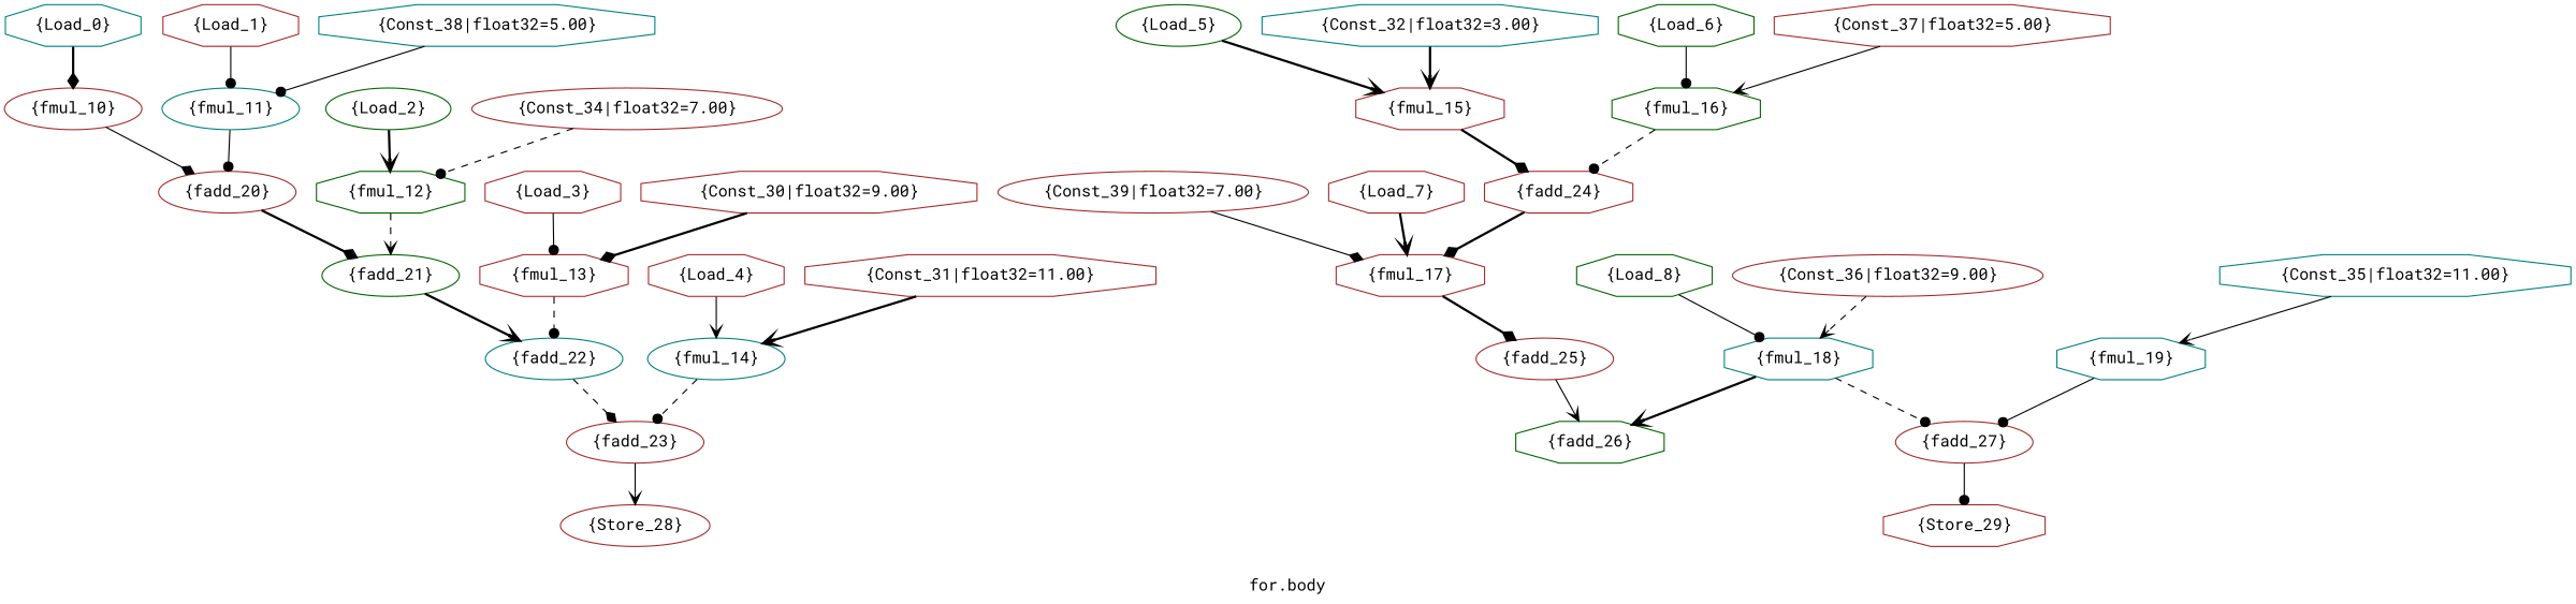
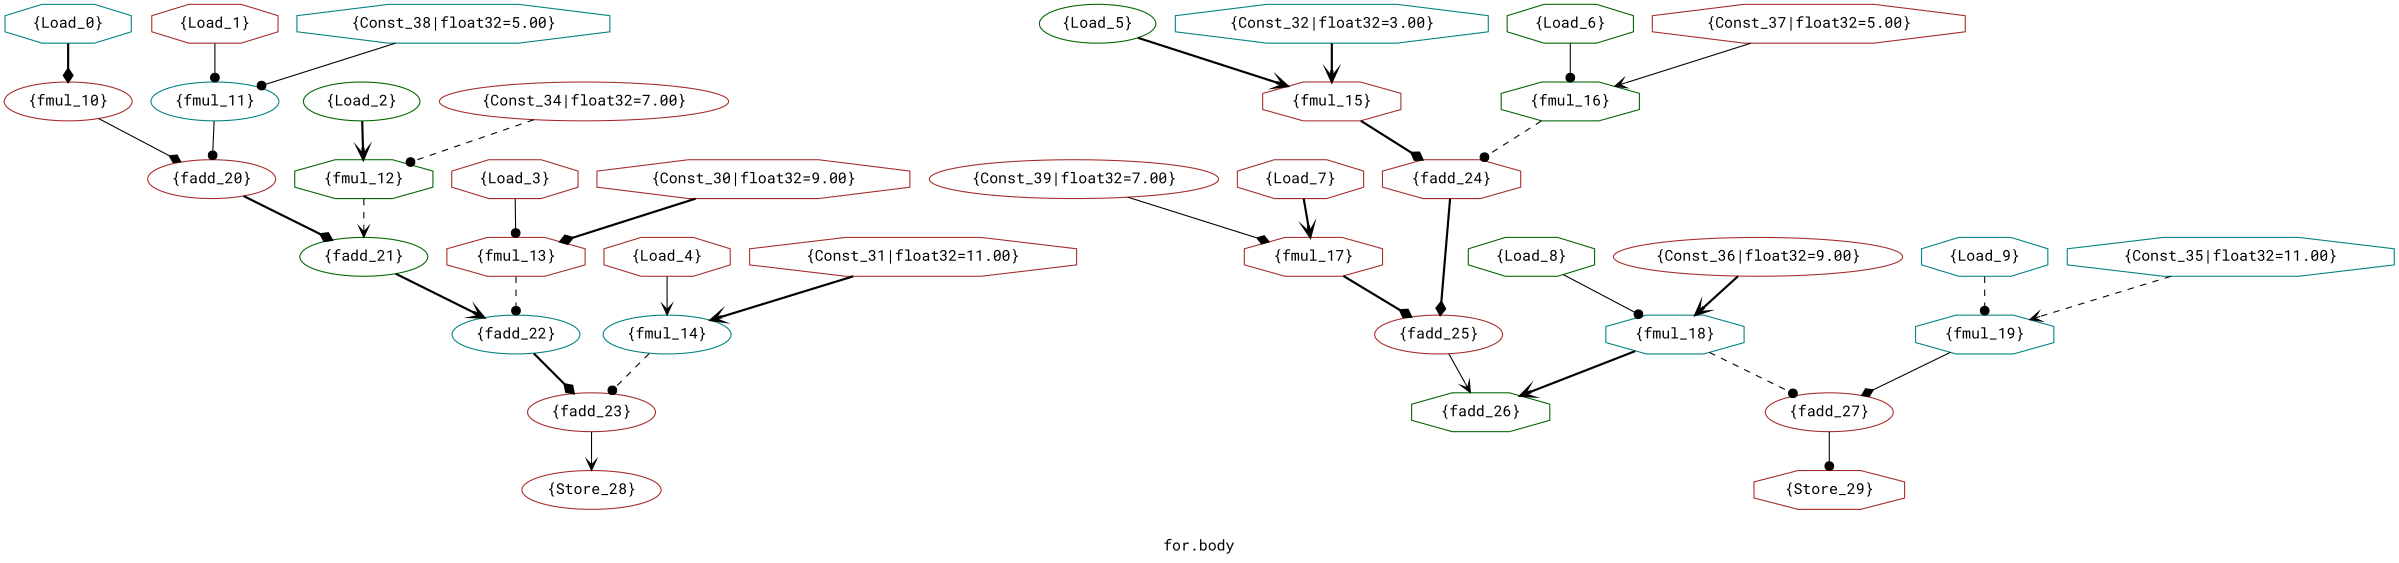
  strict digraph {
    fontname="Roboto Mono"
    label="for.body"
    node [color=brown fontname="Roboto Mono" opcode=INPUT shape=octagon]
    edge [arrowhead=dot driver=outPinA fontname="Roboto Mono" load=inPinA style=solid]
    n1 [color=teal label="{Load_0}"]
    n2 [label="{fmul_10}" opcode=FMUL shape=ellipse]
    n3 [label="{fadd_20}" opcode=FADD shape=ellipse]
    n4 [label="{Load_1}"]
    n5 [color=teal label="{fmul_11}" opcode=FMUL shape=ellipse]
    n6 [color=darkgreen label="{Load_2}" shape=ellipse]
    n7 [color=darkgreen label="{fmul_12}" opcode=FMUL]
    n8 [color=darkgreen label="{fadd_21}" opcode=FADD shape=ellipse]
    n9 [label="{Load_3}"]
    n10 [label="{fmul_13}" opcode=FMUL]
    n11 [color=teal label="{fadd_22}" opcode=FADD shape=ellipse]
    n12 [label="{Load_4}"]
    n13 [color=teal label="{fmul_14}" opcode=FMUL shape=ellipse]
    n14 [label="{fadd_23}" opcode=FADD shape=ellipse]
    n15 [color=darkgreen label="{Load_5}" shape=ellipse]
    n16 [label="{fmul_15}" opcode=FMUL]
    n17 [label="{fadd_24}" opcode=FADD]
    n18 [color=darkgreen label="{Load_6}"]
    n19 [color=darkgreen label="{fmul_16}" opcode=FMUL]
    n20 [label="{Load_7}"]
    n21 [label="{fmul_17}" opcode=FMUL]
    n22 [label="{fadd_25}" opcode=FADD shape=ellipse]
    n23 [color=darkgreen label="{Load_8}"]
    n24 [color=teal label="{fmul_18}" opcode=FMUL]
    n25 [color=darkgreen label="{fadd_26}" opcode=FADD]
    n26 [label="{fadd_27}" opcode=FADD shape=ellipse]
+   n27 [color=teal label="{Load_9}"]
    n28 [color=teal label="{fmul_19}" opcode=FMUL]
    n29 [label="{Store_28}" opcode=OUTPUT shape=ellipse]
    n30 [label="{Store_29}" opcode=OUTPUT]
    n31 [constVal=1 float32=9.00 label="{Const_30|float32=9.00}" opcode=CONST]
    n32 [constVal=1 float32=11.00 label="{Const_31|float32=11.00}" opcode=CONST]
    n33 [color=teal constVal=1 float32=3.00 label="{Const_32|float32=3.00}" opcode=CONST]
    n34 [constVal=1 float32=7.00 label="{Const_34|float32=7.00}" opcode=CONST shape=ellipse]
    n35 [color=teal constVal=1 float32=11.00 label="{Const_35|float32=11.00}" opcode=CONST]
    n36 [constVal=1 float32=9.00 label="{Const_36|float32=9.00}" opcode=CONST shape=ellipse]
    n37 [constVal=1 float32=5.00 label="{Const_37|float32=5.00}" opcode=CONST]
    n38 [color=teal constVal=1 float32=5.00 label="{Const_38|float32=5.00}" opcode=CONST]
    n39 [constVal=1 float32=7.00 label="{Const_39|float32=7.00}" opcode=CONST shape=ellipse]
    n1 -> n2 [arrowhead=diamond load=inPinB style=bold]
    n2 -> n3 [arrowhead=diamond load=inPinB]
    n3 -> n8 [arrowhead=diamond style=bold]
    n4 -> n5 [load=inPinB]
    n5 -> n3
    n6 -> n7 [arrowhead=vee load=inPinB style=bold]
    n7 -> n8 [arrowhead=vee load=inPinB style=dashed]
    n8 -> n11 [arrowhead=vee style=bold]
    n9 -> n10 [load=inPinB]
    n10 -> n11 [load=inPinB style=dashed]
-   n11 -> n14 [arrowhead=diamond style=dashed]
+   n11 -> n14 [arrowhead=diamond style=bold]
    n12 -> n13 [arrowhead=vee load=inPinB]
    n13 -> n14 [load=inPinB style=dashed]
    n14 -> n29 [arrowhead=vee]
    n15 -> n16 [arrowhead=vee load=inPinB style=bold]
    n16 -> n17 [arrowhead=diamond load=inPinB style=bold]
-   n17 -> n21 [arrowhead=diamond style=bold]
+   n17 -> n22 [arrowhead=diamond style=bold]
    n18 -> n19 [load=inPinB]
    n19 -> n17 [style=dashed]
    n20 -> n21 [arrowhead=vee load=inPinB style=bold]
    n21 -> n22 [arrowhead=diamond load=inPinB style=bold]
    n22 -> n25 [arrowhead=vee]
    n23 -> n24 [load=inPinB]
    n24 -> n25 [arrowhead=vee load=inPinB style=bold]
    n24 -> n26 [style=dashed]
    n26 -> n30
-   n28 -> n26 [load=inPinB]
+   n27 -> n28 [load=inPinB style=dashed]
+   n28 -> n26 [arrowhead=diamond load=inPinB]
    n31 -> n10 [arrowhead=diamond style=bold]
    n32 -> n13 [arrowhead=vee style=bold]
    n33 -> n16 [arrowhead=vee style=bold]
    n34 -> n7 [style=dashed]
-   n35 -> n28 [arrowhead=vee]
-   n36 -> n24 [arrowhead=vee style=dashed]
+   n35 -> n28 [arrowhead=vee style=dashed]
+   n36 -> n24 [arrowhead=vee style=bold]
    n37 -> n19 [arrowhead=vee]
    n38 -> n5
    n39 -> n21 [arrowhead=diamond]
  }
